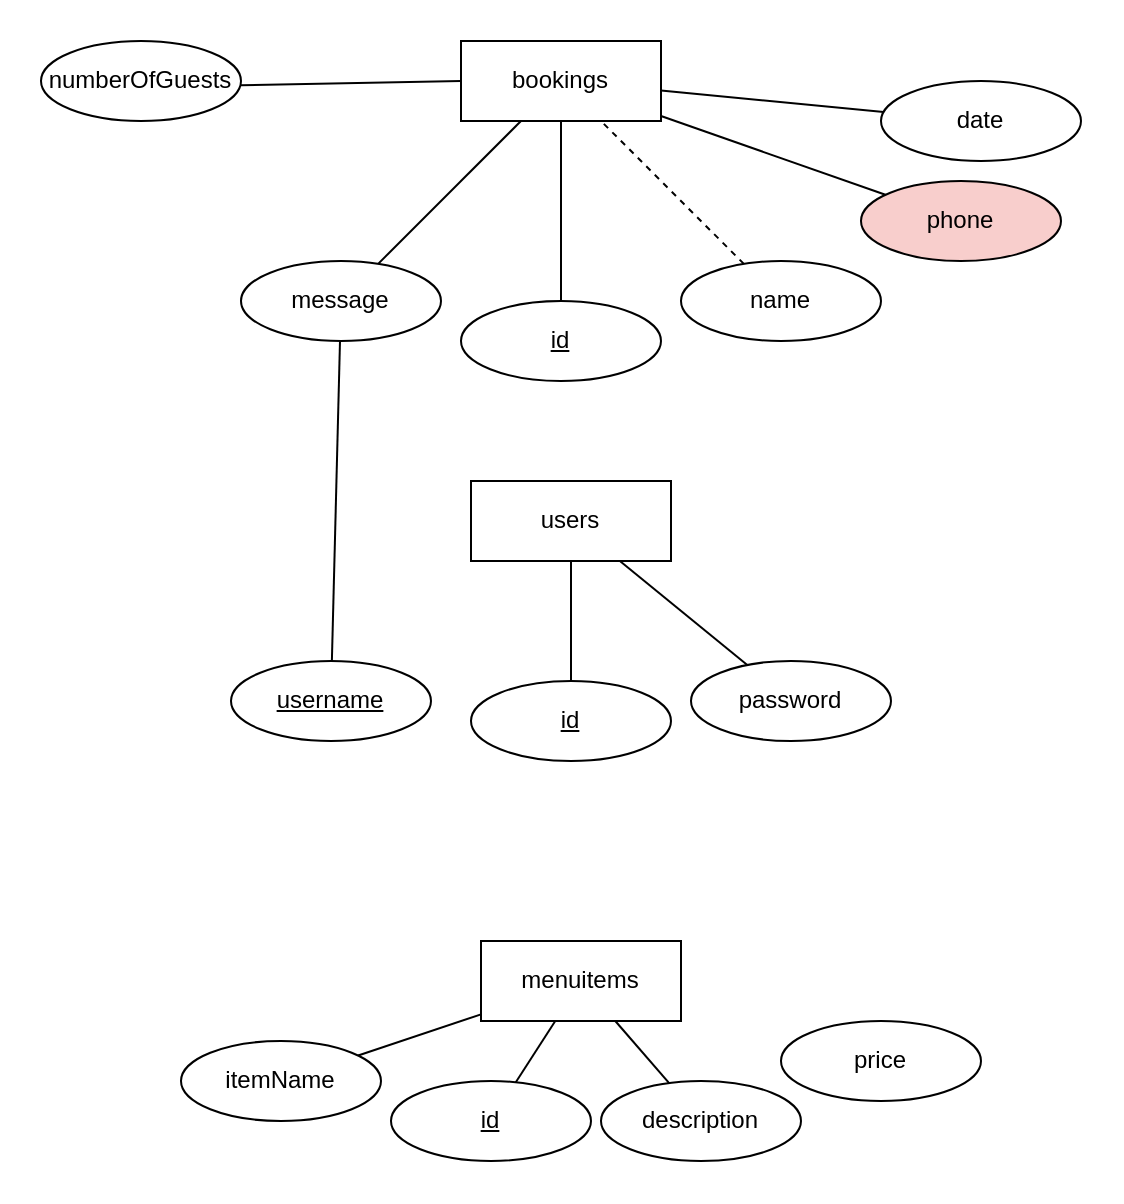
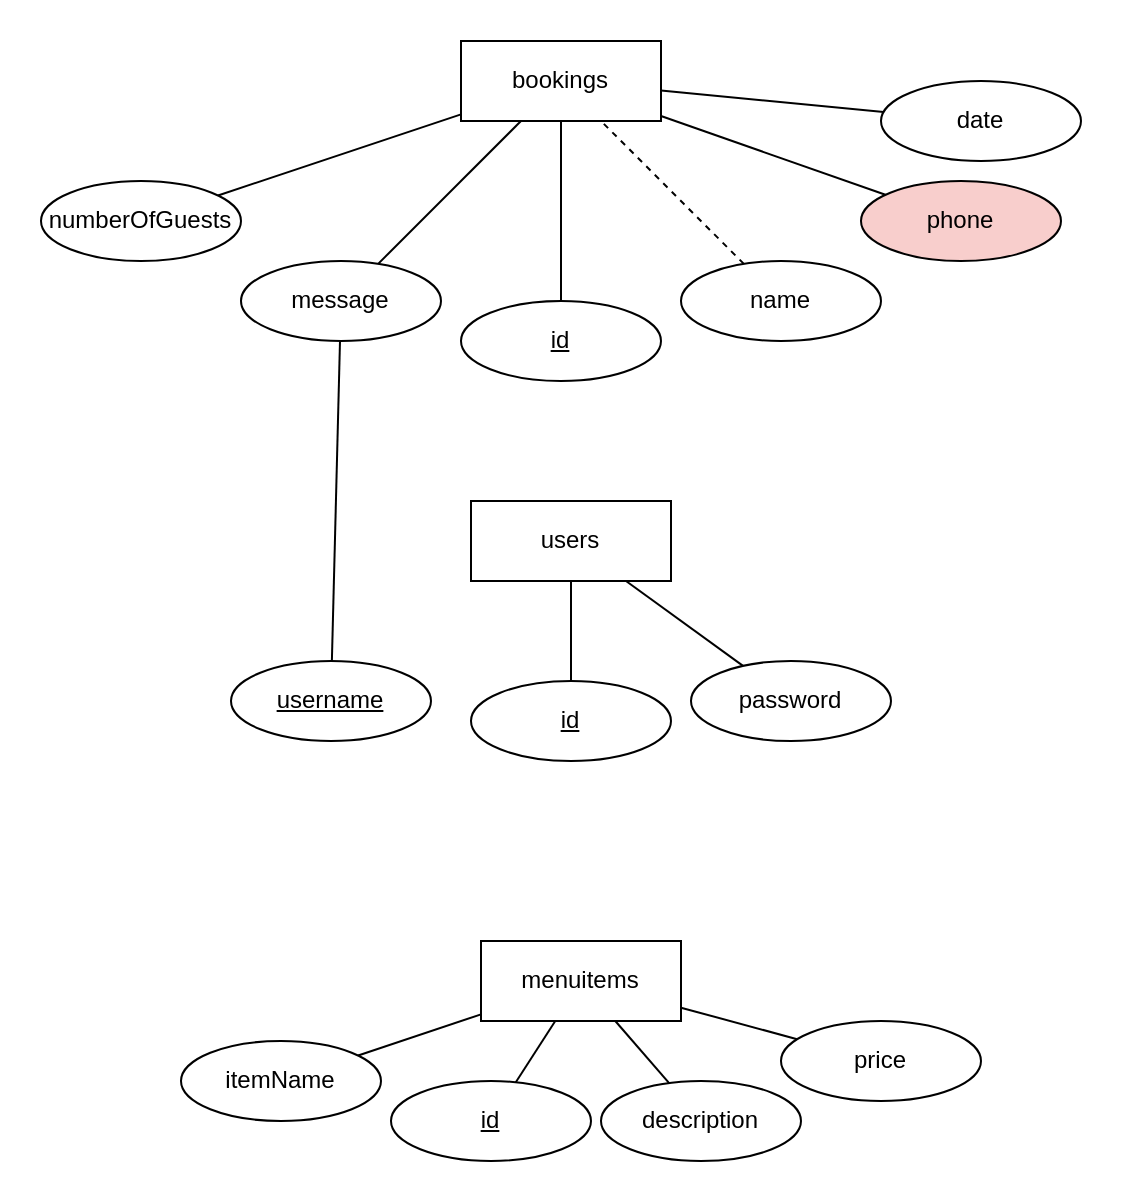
  <mxCell id="0" />
  <mxCell id="1" parent="0" />
  <mxCell id="2" value="bookings" style="whiteSpace=wrap;html=1;align=center;" vertex="1" parent="1"><mxGeometry x="230" y="20" width="100" height="40" as="geometry" /></mxCell>
  <mxCell id="3" style="edgeStyle=none;html=1;endArrow=none;endFill=0;dashed=1;" edge="1" parent="1" source="4" target="2"><mxGeometry relative="1" as="geometry" /></mxCell>
  <mxCell id="4" value="name" style="ellipse;whiteSpace=wrap;html=1;align=center;" vertex="1" parent="1"><mxGeometry x="340" y="130" width="100" height="40" as="geometry" /></mxCell>
  <mxCell id="5" style="edgeStyle=none;html=1;endArrow=none;endFill=0;" edge="1" parent="1" source="6" target="2"><mxGeometry relative="1" as="geometry" /></mxCell>
  <mxCell id="6" value="&lt;u&gt;id&lt;/u&gt;" style="ellipse;whiteSpace=wrap;html=1;align=center;" vertex="1" parent="1"><mxGeometry x="230" y="150" width="100" height="40" as="geometry" /></mxCell>
  <mxCell id="7" style="edgeStyle=none;html=1;endArrow=none;endFill=0;" edge="1" parent="1" source="8" target="2"><mxGeometry relative="1" as="geometry" /></mxCell>
  <mxCell id="8" value="phone" style="ellipse;whiteSpace=wrap;html=1;align=center;fillColor=#f8cecc;" vertex="1" parent="1"><mxGeometry x="430" y="90" width="100" height="40" as="geometry" /></mxCell>
  <mxCell id="9" style="edgeStyle=none;html=1;endArrow=none;endFill=0;" edge="1" parent="1" source="10" target="2"><mxGeometry relative="1" as="geometry" /></mxCell>
- <mxCell id="10" value="numberOfGuests" style="ellipse;whiteSpace=wrap;html=1;align=center;" vertex="1" parent="1"><mxGeometry x="20" y="20" width="100" height="40" as="geometry" /></mxCell>
+ <mxCell id="10" value="numberOfGuests" style="ellipse;whiteSpace=wrap;html=1;align=center;" vertex="1" parent="1"><mxGeometry x="20" y="90" width="100" height="40" as="geometry" /></mxCell>
  <mxCell id="11" style="edgeStyle=none;html=1;endArrow=none;endFill=0;" edge="1" parent="1" source="12" target="2"><mxGeometry relative="1" as="geometry" /></mxCell>
  <mxCell id="12" value="date" style="ellipse;whiteSpace=wrap;html=1;align=center;" vertex="1" parent="1"><mxGeometry x="440" y="40" width="100" height="40" as="geometry" /></mxCell>
  <mxCell id="13" style="edgeStyle=none;html=1;endArrow=none;endFill=0;" edge="1" parent="1" source="14" target="2"><mxGeometry relative="1" as="geometry" /></mxCell>
  <mxCell id="14" value="message" style="ellipse;whiteSpace=wrap;html=1;align=center;" vertex="1" parent="1"><mxGeometry x="120" y="130" width="100" height="40" as="geometry" /></mxCell>
  <mxCell id="15" value="menuitems" style="whiteSpace=wrap;html=1;align=center;" vertex="1" parent="1"><mxGeometry x="240" y="470" width="100" height="40" as="geometry" /></mxCell>
  <mxCell id="16" style="edgeStyle=none;html=1;endArrow=none;endFill=0;" edge="1" parent="1" source="17" target="15"><mxGeometry relative="1" as="geometry" /></mxCell>
  <mxCell id="17" value="&lt;u&gt;id&lt;/u&gt;" style="ellipse;whiteSpace=wrap;html=1;align=center;" vertex="1" parent="1"><mxGeometry x="195" y="540" width="100" height="40" as="geometry" /></mxCell>
  <mxCell id="18" style="edgeStyle=none;html=1;endArrow=none;endFill=0;" edge="1" parent="1" source="19" target="15"><mxGeometry relative="1" as="geometry" /></mxCell>
  <mxCell id="19" value="itemName" style="ellipse;whiteSpace=wrap;html=1;align=center;" vertex="1" parent="1"><mxGeometry x="90" y="520" width="100" height="40" as="geometry" /></mxCell>
  <mxCell id="20" style="edgeStyle=none;html=1;endArrow=none;endFill=0;" edge="1" parent="1" source="21" target="15"><mxGeometry relative="1" as="geometry" /></mxCell>
  <mxCell id="21" value="description" style="ellipse;whiteSpace=wrap;html=1;align=center;" vertex="1" parent="1"><mxGeometry x="300" y="540" width="100" height="40" as="geometry" /></mxCell>
+ <mxCell id="22" style="edgeStyle=none;html=1;endArrow=none;endFill=0;" edge="1" parent="1" source="23" target="15"><mxGeometry relative="1" as="geometry" /></mxCell>
  <mxCell id="23" value="price" style="ellipse;whiteSpace=wrap;html=1;align=center;" vertex="1" parent="1"><mxGeometry x="390" y="510" width="100" height="40" as="geometry" /></mxCell>
- <mxCell id="24" value="users" style="whiteSpace=wrap;html=1;align=center;" vertex="1" parent="1"><mxGeometry x="235" y="240" width="100" height="40" as="geometry" /></mxCell>
+ <mxCell id="24" value="users" style="whiteSpace=wrap;html=1;align=center;" vertex="1" parent="1"><mxGeometry x="235" y="250" width="100" height="40" as="geometry" /></mxCell>
  <mxCell id="25" style="edgeStyle=none;html=1;endArrow=none;endFill=0;" edge="1" parent="1" source="26" target="24"><mxGeometry relative="1" as="geometry" /></mxCell>
  <mxCell id="26" value="&lt;u&gt;id&lt;/u&gt;" style="ellipse;whiteSpace=wrap;html=1;align=center;" vertex="1" parent="1"><mxGeometry x="235" y="340" width="100" height="40" as="geometry" /></mxCell>
  <mxCell id="27" style="edgeStyle=none;html=1;endArrow=none;endFill=0;" edge="1" parent="1" source="28" target="14"><mxGeometry relative="1" as="geometry" /></mxCell>
  <mxCell id="28" value="&lt;u&gt;username&lt;/u&gt;" style="ellipse;whiteSpace=wrap;html=1;align=center;" vertex="1" parent="1"><mxGeometry x="115" y="330" width="100" height="40" as="geometry" /></mxCell>
  <mxCell id="29" style="edgeStyle=none;html=1;endArrow=none;endFill=0;" edge="1" parent="1" source="30" target="24"><mxGeometry relative="1" as="geometry" /></mxCell>
  <mxCell id="30" value="password" style="ellipse;whiteSpace=wrap;html=1;align=center;" vertex="1" parent="1"><mxGeometry x="345" y="330" width="100" height="40" as="geometry" /></mxCell>
